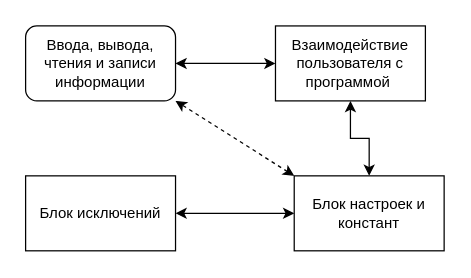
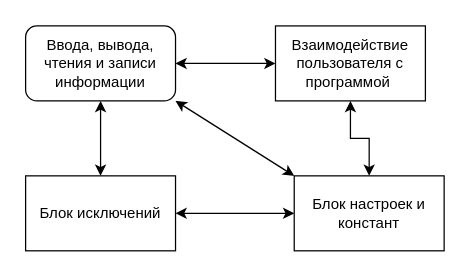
  <mxCell id="0" />
  <mxCell id="1" parent="0" />
  <mxCell id="2" style="edgeStyle=orthogonalEdgeStyle;rounded=0;orthogonalLoop=1;jettySize=auto;html=1;entryX=0.5;entryY=0;entryDx=0;entryDy=0;startArrow=classic;startFill=1;" edge="1" parent="1" source="4" target="10"><mxGeometry relative="1" as="geometry" /></mxCell>
  <mxCell id="3" style="edgeStyle=orthogonalEdgeStyle;rounded=0;orthogonalLoop=1;jettySize=auto;html=1;startArrow=classic;startFill=1;" edge="1" parent="1" source="4" target="5"><mxGeometry relative="1" as="geometry" /></mxCell>
  <mxCell id="4" value="&lt;font face=&quot;Arial&quot;&gt;Взаимодействие пользователя с программой&amp;nbsp;&lt;/font&gt;" style="rounded=0;whiteSpace=wrap;html=1;" vertex="1" parent="1"><mxGeometry x="220" y="20" width="120" height="60" as="geometry" /></mxCell>
  <mxCell id="5" value="&lt;font face=&quot;Arial&quot;&gt;Ввода, вывода, чтения и записи информации&lt;/font&gt;" style="whiteSpace=wrap;html=1;rounded=1;" vertex="1" parent="1"><mxGeometry x="20" y="20" width="120" height="60" as="geometry" /></mxCell>
+ <mxCell id="6" style="edgeStyle=orthogonalEdgeStyle;rounded=0;orthogonalLoop=1;jettySize=auto;html=1;startArrow=classic;startFill=1;" edge="1" parent="1" source="7" target="5"><mxGeometry relative="1" as="geometry" /></mxCell>
  <mxCell id="7" value="&lt;font face=&quot;Arial&quot;&gt;Блок исключений&lt;/font&gt;" style="rounded=0;whiteSpace=wrap;html=1;" vertex="1" parent="1"><mxGeometry x="20" y="140" width="120" height="60" as="geometry" /></mxCell>
  <mxCell id="8" style="edgeStyle=orthogonalEdgeStyle;rounded=0;orthogonalLoop=1;jettySize=auto;html=1;startArrow=classic;startFill=1;endArrow=classic;endFill=1;" edge="1" parent="1" source="10" target="7"><mxGeometry relative="1" as="geometry" /></mxCell>
- <mxCell id="9" style="rounded=0;orthogonalLoop=1;jettySize=auto;html=1;exitX=0;exitY=0;exitDx=0;exitDy=0;entryX=1;entryY=1;entryDx=0;entryDy=0;startArrow=classic;startFill=1;dashed=1;" edge="1" parent="1" source="10" target="5"><mxGeometry relative="1" as="geometry" /></mxCell>
+ <mxCell id="9" style="rounded=0;orthogonalLoop=1;jettySize=auto;html=1;exitX=0;exitY=0;exitDx=0;exitDy=0;entryX=1;entryY=1;entryDx=0;entryDy=0;startArrow=classic;startFill=1;" edge="1" parent="1" source="10" target="5"><mxGeometry relative="1" as="geometry" /></mxCell>
  <mxCell id="10" value="&lt;font face=&quot;Arial&quot;&gt;Блок настроек и констант&lt;/font&gt;" style="rounded=0;whiteSpace=wrap;html=1;" vertex="1" parent="1"><mxGeometry x="235" y="140" width="120" height="60" as="geometry" /></mxCell>
